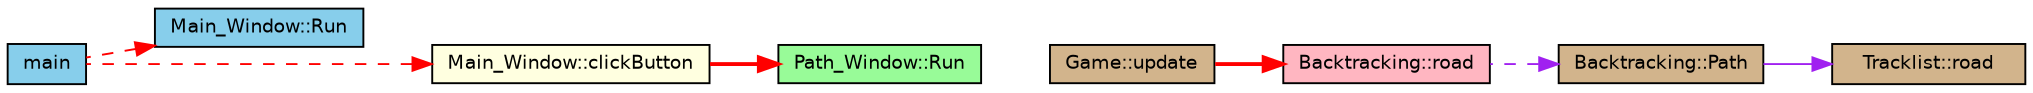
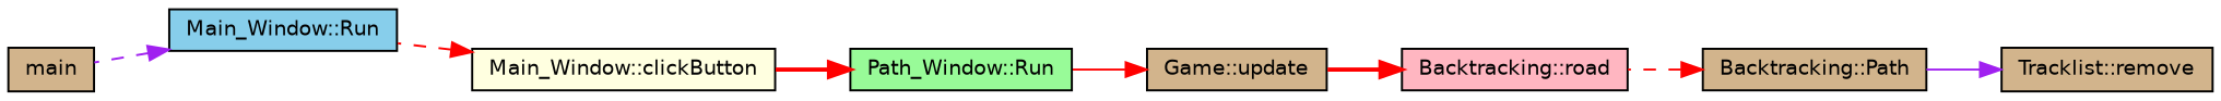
  digraph {
    rankdir=RL
    node [color=black fillcolor=tan fontname=Helvetica fontsize=10 shape=record style=filled]
    edge [color=red dir=back fontname=Helvetica fontsize=10 labelfontname=Helvetica labelfontsize=10 style=dashed]
-   n1 [fontcolor=black height=0.2 label="Tracklist::road" width=0.4]
+   n1 [fontcolor=black height=0.2 label="Tracklist::remove" width=0.4]
    n2 [height=0.2 label="Backtracking::Path" width=0.4]
    n3 [fillcolor=lightpink height=0.2 label="Backtracking::road" width=0.4]
    n4 [height=0.2 label="Game::update" width=0.4]
    n5 [fillcolor=palegreen height=0.2 label="Path_Window::Run" width=0.4]
    n6 [fillcolor=lightyellow height=0.2 label="Main_Window::clickButton" width=0.4]
    n7 [fillcolor=skyblue height=0.2 label="Main_Window::Run" width=0.4]
-   n8 [fillcolor=skyblue height=0.2 label=main width=0.4]
+   n8 [height=0.2 label=main width=0.4]
    n1 -> n2 [color=purple style=solid]
-   n2 -> n3 [color=purple]
+   n2 -> n3
    n3 -> n4 [style=bold]
+   n4 -> n5 [style=solid]
    n5 -> n6 [style=bold]
-   n6 -> n8
-   n7 -> n8
+   n6 -> n7
+   n7 -> n8 [color=purple]
  }
